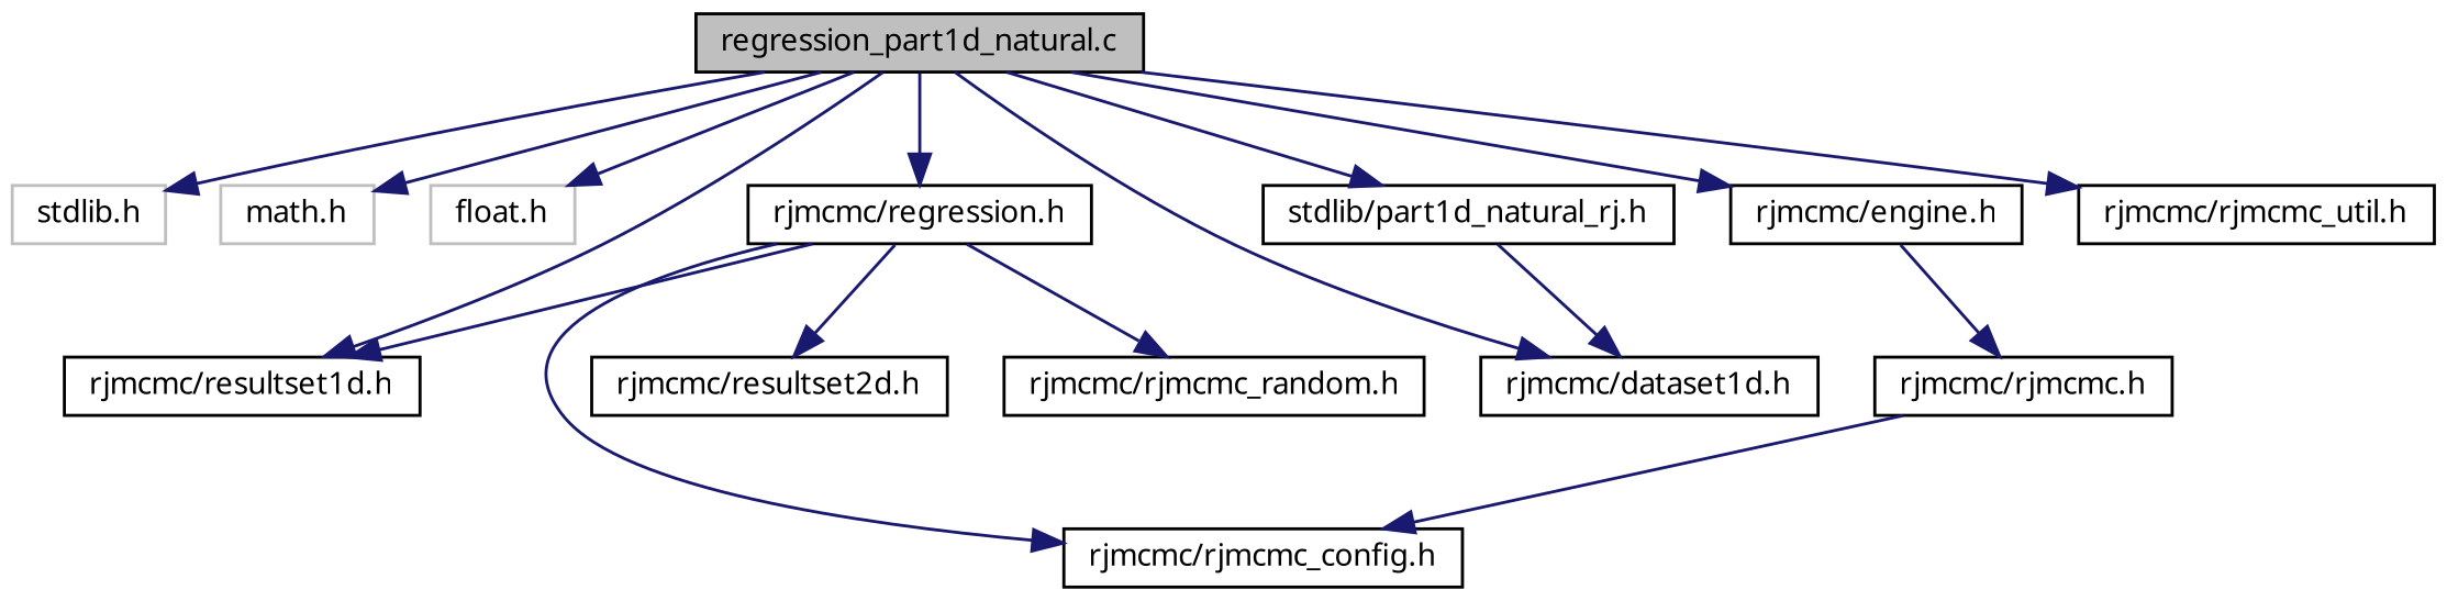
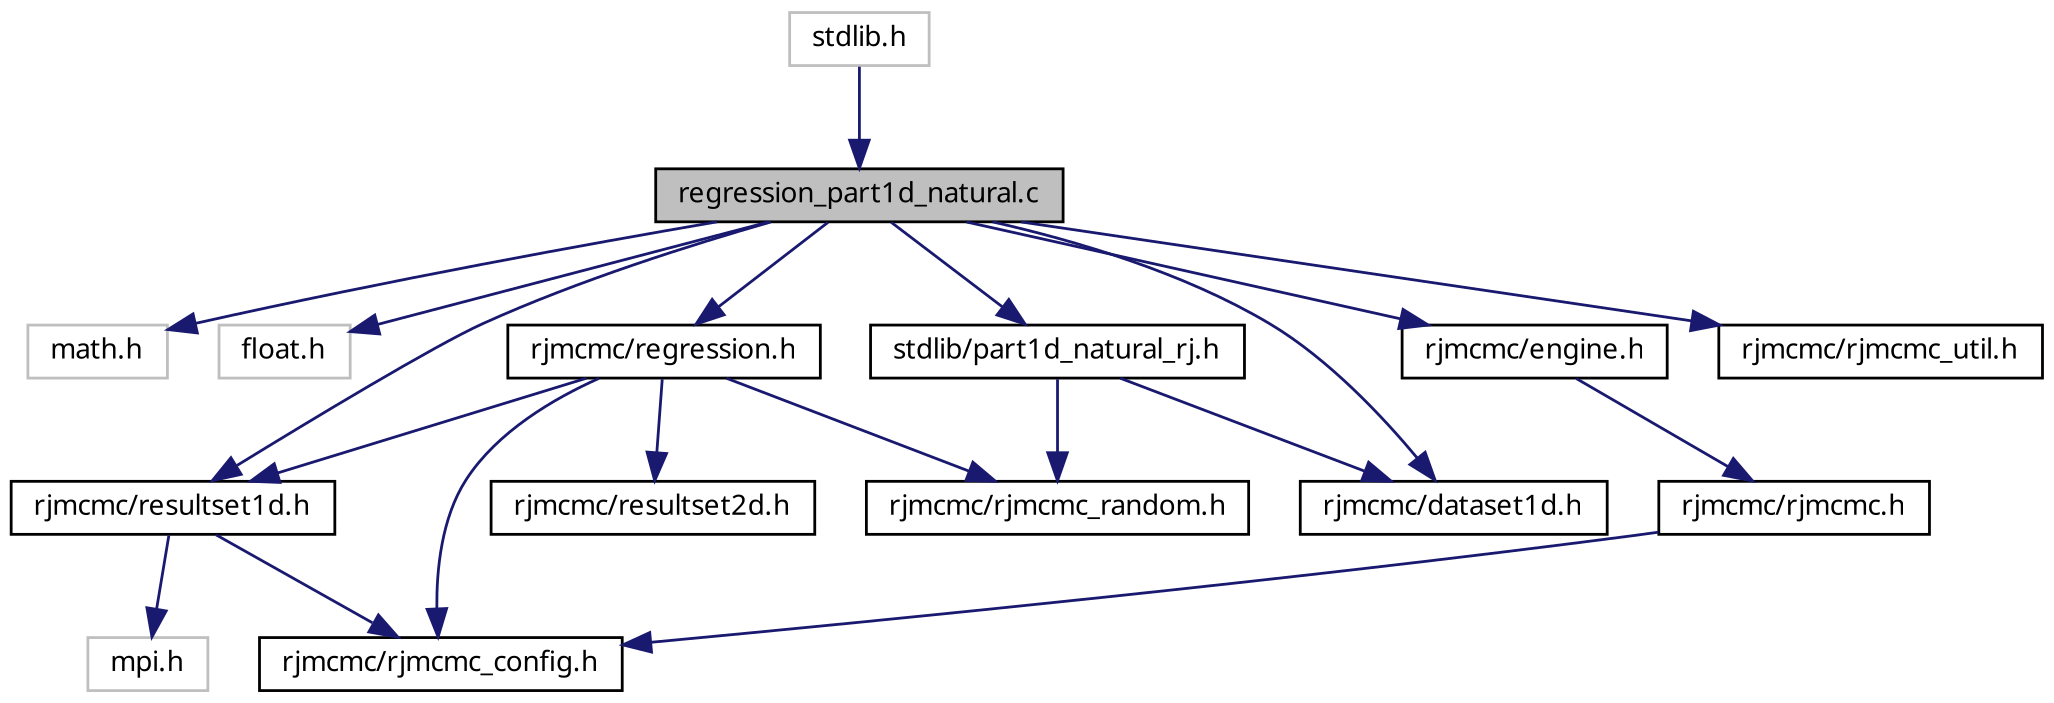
  digraph {
    node [color=black fillcolor=white fontname="FreeSans.ttf" fontsize=10 shape=record style=filled]
    edge [color=midnightblue fontname="FreeSans.ttf" fontsize=10 labelfontname="FreeSans.ttf" labelfontsize=10 style=solid]
    n1 [fillcolor=grey75 fontcolor=black height=0.2 label="regression_part1d_natural.c" width=0.4]
    n2 [color=grey75 height=0.2 label="stdlib.h" width=0.4]
    n3 [color=grey75 height=0.2 label="math.h" width=0.4]
    n4 [color=grey75 height=0.2 label="float.h" width=0.4]
    n5 [height=0.2 label="rjmcmc/regression.h" width=0.4]
    n6 [height=0.2 label="rjmcmc/resultset1d.h" width=0.4]
    n7 [height=0.2 label="rjmcmc/dataset1d.h" width=0.4]
    n8 [height=0.2 label="rjmcmc/engine.h" width=0.4]
    n9 [height=0.2 label="stdlib/part1d_natural_rj.h" width=0.4]
    n10 [height=0.2 label="rjmcmc/rjmcmc_util.h" width=0.4]
    n11 [height=0.2 label="rjmcmc/rjmcmc_config.h" width=0.4]
    n12 [height=0.2 label="rjmcmc/resultset2d.h" width=0.4]
    n13 [height=0.2 label="rjmcmc/rjmcmc_random.h" width=0.4]
+   n14 [color=grey75 height=0.2 label="mpi.h" width=0.4]
    n15 [height=0.2 label="rjmcmc/rjmcmc.h" width=0.4]
-   n1 -> n2
+   n2 -> n1
    n1 -> n3
    n1 -> n4
    n1 -> n5
    n1 -> n6
    n1 -> n7
    n1 -> n8
    n1 -> n9
    n1 -> n10
    n5 -> n6
    n5 -> n11
    n5 -> n12
    n5 -> n13
+   n6 -> n11
+   n6 -> n14
    n8 -> n15
    n9 -> n7
+   n9 -> n13
    n15 -> n11
  }
